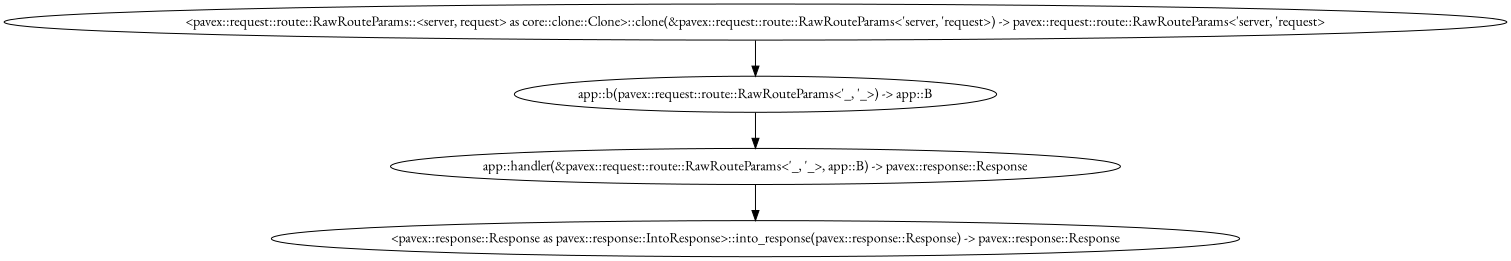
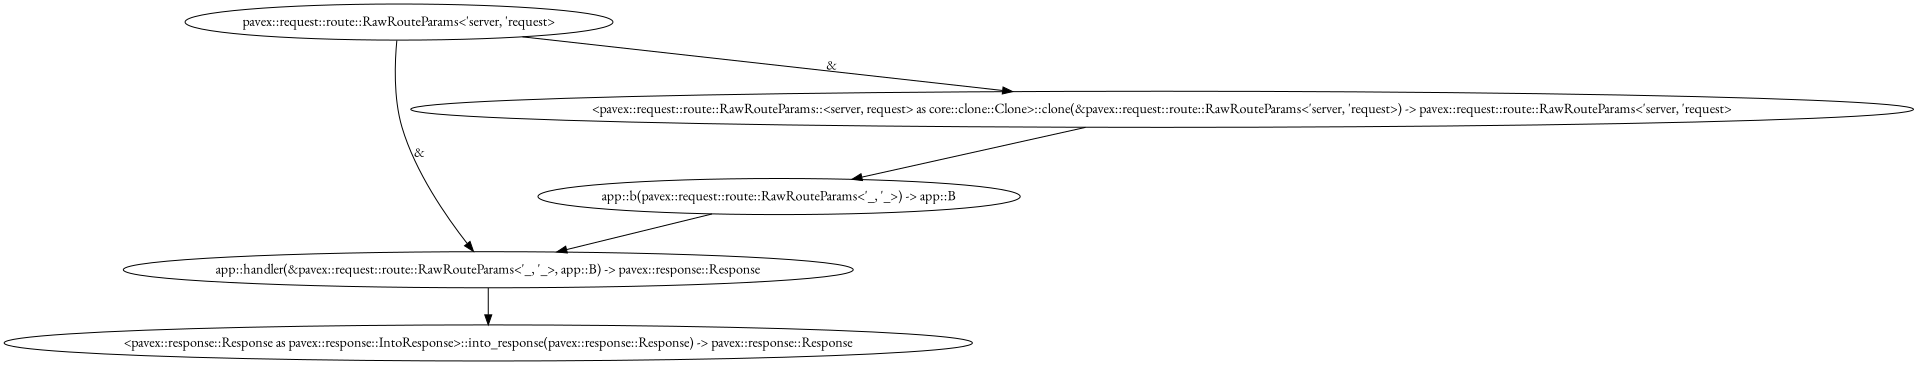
  digraph {
    fontname="EB Garamond"
    node [fontname="EB Garamond"]
    edge [fontname="EB Garamond"]
    n1 [label="app::handler(&pavex::request::route::RawRouteParams<'_, '_>, app::B) -> pavex::response::Response"]
    n2 [label="<pavex::response::Response as pavex::response::IntoResponse>::into_response(pavex::response::Response) -> pavex::response::Response"]
    n3 [label="app::b(pavex::request::route::RawRouteParams<'_, '_>) -> app::B"]
+   n4 [label="pavex::request::route::RawRouteParams<'server, 'request>"]
    n5 [label="<pavex::request::route::RawRouteParams::<server, request> as core::clone::Clone>::clone(&pavex::request::route::RawRouteParams<'server, 'request>) -> pavex::request::route::RawRouteParams<'server, 'request>"]
    n1 -> n2
    n3 -> n1
+   n4 -> n1 [label="&"]
+   n4 -> n5 [label="&"]
    n5 -> n3
  }
